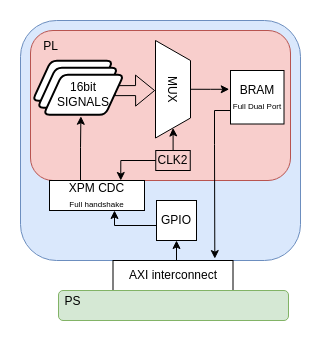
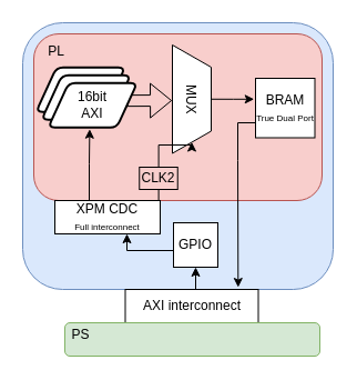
  <mxCell id="0" />
  <mxCell id="1" parent="0" />
  <mxCell id="2" value="" style="rounded=1;whiteSpace=wrap;html=1;fillColor=#dae8fc;strokeColor=#6c8ebf;" parent="1" vertex="1"><mxGeometry x="20" y="20" width="280" height="240" as="geometry" /></mxCell>
  <mxCell id="3" value="" style="rounded=1;whiteSpace=wrap;html=1;fillColor=#f8cecc;strokeColor=#b85450;" parent="1" vertex="1"><mxGeometry x="30" y="30" width="260" height="150" as="geometry" /></mxCell>
  <mxCell id="4" value="MUX" style="shape=trapezoid;perimeter=trapezoidPerimeter;whiteSpace=wrap;html=1;fixedSize=1;rotation=90;" parent="1" vertex="1"><mxGeometry x="123.75" y="71.25" width="97.5" height="35" as="geometry" /></mxCell>
- <mxCell id="5" value="&lt;div&gt;BRAM&lt;/div&gt;&lt;div&gt;&lt;font style=&quot;font-size: 8px;&quot;&gt;Full Dual Port&lt;/font&gt;&lt;br&gt;&lt;/div&gt;" style="whiteSpace=wrap;html=1;aspect=fixed;" parent="1" vertex="1"><mxGeometry x="230" y="70" width="53.5" height="53.5" as="geometry" /></mxCell>
+ <mxCell id="5" value="&lt;div&gt;BRAM&lt;/div&gt;&lt;div&gt;&lt;font style=&quot;font-size: 8px;&quot;&gt;True Dual Port&lt;/font&gt;&lt;br&gt;&lt;/div&gt;" style="whiteSpace=wrap;html=1;aspect=fixed;" parent="1" vertex="1"><mxGeometry x="230" y="70" width="53.5" height="53.5" as="geometry" /></mxCell>
  <mxCell id="6" style="edgeStyle=orthogonalEdgeStyle;rounded=0;orthogonalLoop=1;jettySize=auto;html=1;entryX=0.75;entryY=0;entryDx=0;entryDy=0;" parent="1" source="8" target="18" edge="1"><mxGeometry relative="1" as="geometry" /></mxCell>
  <mxCell id="7" style="edgeStyle=orthogonalEdgeStyle;rounded=0;orthogonalLoop=1;jettySize=auto;html=1;entryX=1;entryY=0.5;entryDx=0;entryDy=0;" parent="1" source="8" target="4" edge="1"><mxGeometry relative="1" as="geometry" /></mxCell>
- <mxCell id="8" value="&lt;div&gt;CLK2&lt;/div&gt;" style="text;html=1;align=center;verticalAlign=middle;whiteSpace=wrap;rounded=0;strokeColor=default;" parent="1" vertex="1"><mxGeometry x="155.25" y="150" width="34.5" height="20" as="geometry" /></mxCell>
+ <mxCell id="8" value="&lt;div&gt;CLK2&lt;/div&gt;" style="text;html=1;align=center;verticalAlign=middle;whiteSpace=wrap;rounded=0;strokeColor=default;" parent="1" vertex="1"><mxGeometry x="125.25" y="150" width="34.5" height="20" as="geometry" /></mxCell>
  <mxCell id="9" style="edgeStyle=orthogonalEdgeStyle;rounded=0;orthogonalLoop=1;jettySize=auto;html=1;entryX=0.5;entryY=1;entryDx=0;entryDy=0;" parent="1" target="17" edge="1"><mxGeometry relative="1" as="geometry"><mxPoint x="178.52" y="260" as="sourcePoint" /><mxPoint x="179" y="240" as="targetPoint" /></mxGeometry></mxCell>
  <mxCell id="10" value="AXI interconnect" style="rounded=0;whiteSpace=wrap;html=1;" parent="1" vertex="1"><mxGeometry x="112.5" y="260" width="120" height="30" as="geometry" /></mxCell>
  <mxCell id="11" style="edgeStyle=orthogonalEdgeStyle;rounded=0;orthogonalLoop=1;jettySize=auto;html=1;exitX=0.5;exitY=1;exitDx=0;exitDy=0;" parent="1" source="3" target="3" edge="1"><mxGeometry relative="1" as="geometry" /></mxCell>
  <mxCell id="12" value="" style="rounded=1;whiteSpace=wrap;html=1;fillColor=#d5e8d4;strokeColor=#82b366;" parent="1" vertex="1"><mxGeometry x="58" y="290" width="230" height="30" as="geometry" /></mxCell>
  <mxCell id="13" value="" style="shape=flexArrow;endArrow=classic;html=1;rounded=0;entryX=0.554;entryY=1.012;entryDx=0;entryDy=0;entryPerimeter=0;" parent="1" edge="1"><mxGeometry width="50" height="50" relative="1" as="geometry"><mxPoint x="114.068" y="90.148" as="sourcePoint" /><mxPoint x="154.58" y="90.015" as="targetPoint" /></mxGeometry></mxCell>
  <mxCell id="14" value="PL" style="text;html=1;align=center;verticalAlign=middle;whiteSpace=wrap;rounded=0;" parent="1" vertex="1"><mxGeometry x="30" y="36" width="41" height="20" as="geometry" /></mxCell>
  <mxCell id="15" value="PS" style="text;html=1;align=center;verticalAlign=middle;whiteSpace=wrap;rounded=0;" parent="1" vertex="1"><mxGeometry x="52" y="291" width="41" height="20" as="geometry" /></mxCell>
  <mxCell id="16" style="edgeStyle=orthogonalEdgeStyle;rounded=0;orthogonalLoop=1;jettySize=auto;html=1;" parent="1" edge="1"><mxGeometry relative="1" as="geometry"><mxPoint x="156.3" y="225" as="sourcePoint" /><mxPoint x="114" y="210" as="targetPoint" /><Array as="points"><mxPoint x="114.3" y="225" /></Array></mxGeometry></mxCell>
  <mxCell id="17" value="GPIO" style="whiteSpace=wrap;html=1;aspect=fixed;" parent="1" vertex="1"><mxGeometry x="156" y="200" width="40" height="40" as="geometry" /></mxCell>
- <mxCell id="18" value="&lt;div&gt;XPM CDC&lt;/div&gt;&lt;div&gt;&lt;font style=&quot;font-size: 8px;&quot;&gt;Full handshake&lt;/font&gt;&lt;br&gt;&lt;/div&gt;" style="rounded=0;whiteSpace=wrap;html=1;" parent="1" vertex="1"><mxGeometry x="49" y="180" width="95" height="30" as="geometry" /></mxCell>
+ <mxCell id="18" value="&lt;div&gt;XPM CDC&lt;/div&gt;&lt;div&gt;&lt;font style=&quot;font-size: 8px;&quot;&gt;Full interconnect&lt;/font&gt;&lt;br&gt;&lt;/div&gt;" style="rounded=0;whiteSpace=wrap;html=1;" parent="1" vertex="1"><mxGeometry x="49" y="180" width="95" height="30" as="geometry" /></mxCell>
  <mxCell id="19" value="" style="shape=parallelogram;html=1;strokeWidth=2;perimeter=parallelogramPerimeter;whiteSpace=wrap;rounded=1;arcSize=12;size=0.23;" parent="1" vertex="1"><mxGeometry x="32" y="60.25" width="80.25" height="40" as="geometry" /></mxCell>
  <mxCell id="20" value="" style="shape=parallelogram;html=1;strokeWidth=2;perimeter=parallelogramPerimeter;whiteSpace=wrap;rounded=1;arcSize=12;size=0.23;" parent="1" vertex="1"><mxGeometry x="37" y="67.25" width="80.25" height="40" as="geometry" /></mxCell>
- <mxCell id="21" value="&lt;div&gt;16bit&lt;/div&gt;&lt;div&gt;SIGNALS&lt;br&gt;&lt;/div&gt;" style="shape=parallelogram;html=1;strokeWidth=2;perimeter=parallelogramPerimeter;whiteSpace=wrap;rounded=1;arcSize=12;size=0.23;" parent="1" vertex="1"><mxGeometry x="43" y="74.25" width="80.25" height="40" as="geometry" /></mxCell>
+ <mxCell id="21" value="&lt;div&gt;16bit&lt;/div&gt;&lt;div&gt;AXI&lt;br&gt;&lt;/div&gt;" style="shape=parallelogram;html=1;strokeWidth=2;perimeter=parallelogramPerimeter;whiteSpace=wrap;rounded=1;arcSize=12;size=0.23;" parent="1" vertex="1"><mxGeometry x="43" y="74.25" width="80.25" height="40" as="geometry" /></mxCell>
  <mxCell id="22" style="edgeStyle=orthogonalEdgeStyle;rounded=0;orthogonalLoop=1;jettySize=auto;html=1;entryX=0.694;entryY=0.992;entryDx=0;entryDy=0;entryPerimeter=0;" parent="1" source="5" target="2" edge="1"><mxGeometry relative="1" as="geometry"><Array as="points"><mxPoint x="214" y="110" /><mxPoint x="214" y="144" /><mxPoint x="214" y="144" /></Array></mxGeometry></mxCell>
  <mxCell id="23" style="edgeStyle=orthogonalEdgeStyle;rounded=0;orthogonalLoop=1;jettySize=auto;html=1;entryX=-0.024;entryY=0.351;entryDx=0;entryDy=0;entryPerimeter=0;" parent="1" source="4" target="5" edge="1"><mxGeometry relative="1" as="geometry" /></mxCell>
  <mxCell id="24" style="edgeStyle=orthogonalEdgeStyle;rounded=0;orthogonalLoop=1;jettySize=auto;html=1;entryX=0.466;entryY=1.038;entryDx=0;entryDy=0;entryPerimeter=0;" parent="1" source="18" target="21" edge="1"><mxGeometry relative="1" as="geometry"><Array as="points"><mxPoint x="80" y="147" /><mxPoint x="80" y="147" /></Array></mxGeometry></mxCell>
